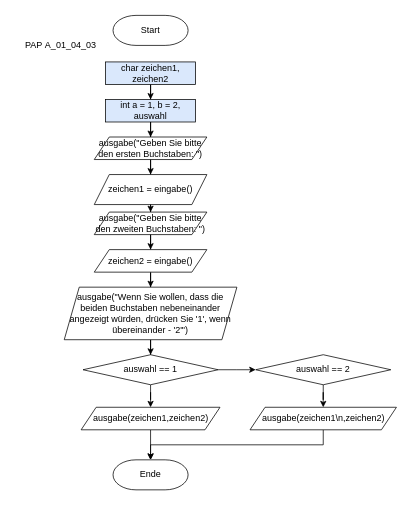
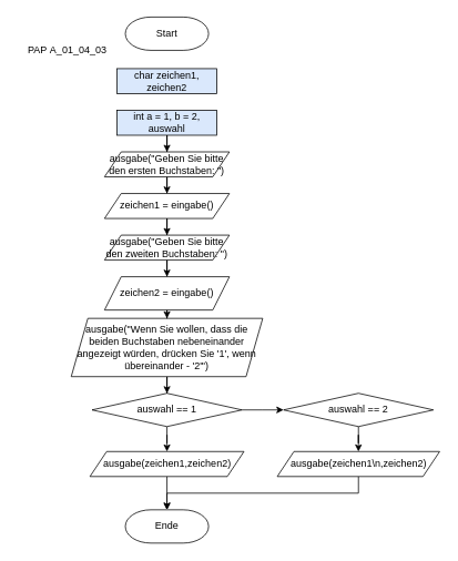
  <mxCell id="0" />
  <mxCell id="1" parent="0" />
  <mxCell id="2" value="PAP&amp;nbsp;A_01_04_03" style="text;html=1;align=center;verticalAlign=middle;resizable=0;points=[];autosize=1;strokeColor=none;fillColor=none;" parent="1" vertex="1"><mxGeometry x="20" y="45" width="120" height="30" as="geometry" /></mxCell>
  <mxCell id="3" value="Start" style="strokeWidth=1;html=1;shape=mxgraph.flowchart.terminator;whiteSpace=wrap;" parent="1" vertex="1"><mxGeometry x="150" y="20" width="100" height="40" as="geometry" /></mxCell>
  <mxCell id="4" value="Ende" style="strokeWidth=1;html=1;shape=mxgraph.flowchart.terminator;whiteSpace=wrap;" parent="1" vertex="1"><mxGeometry x="150" y="612" width="100" height="40" as="geometry" /></mxCell>
- <mxCell id="5" style="edgeStyle=orthogonalEdgeStyle;rounded=0;orthogonalLoop=1;jettySize=auto;html=1;entryX=0.5;entryY=0;entryDx=0;entryDy=0;" parent="1" source="6" target="8" edge="1"><mxGeometry relative="1" as="geometry" /></mxCell>
  <mxCell id="6" value="char zeichen1, zeichen2" style="rounded=0;whiteSpace=wrap;html=1;fillColor=#dae8fc;" parent="1" vertex="1"><mxGeometry x="140" y="82" width="120" height="30" as="geometry" /></mxCell>
  <mxCell id="7" style="edgeStyle=orthogonalEdgeStyle;rounded=0;orthogonalLoop=1;jettySize=auto;html=1;" parent="1" source="8" target="10" edge="1"><mxGeometry relative="1" as="geometry" /></mxCell>
  <mxCell id="8" value="int a = 1, b = 2, auswahl" style="rounded=0;whiteSpace=wrap;html=1;fillColor=#dae8fc;" parent="1" vertex="1"><mxGeometry x="140" y="132" width="120" height="30" as="geometry" /></mxCell>
  <mxCell id="9" style="edgeStyle=orthogonalEdgeStyle;rounded=0;orthogonalLoop=1;jettySize=auto;html=1;" parent="1" source="10" target="12" edge="1"><mxGeometry relative="1" as="geometry" /></mxCell>
  <mxCell id="10" value="ausgabe(&quot;Geben Sie bitte den ersten Buchstaben: &quot;)" style="shape=parallelogram;perimeter=parallelogramPerimeter;whiteSpace=wrap;html=1;fixedSize=1;" parent="1" vertex="1"><mxGeometry x="125" y="182" width="150" height="30" as="geometry" /></mxCell>
  <mxCell id="11" style="edgeStyle=orthogonalEdgeStyle;rounded=0;orthogonalLoop=1;jettySize=auto;html=1;" parent="1" source="12" target="14" edge="1"><mxGeometry relative="1" as="geometry" /></mxCell>
- <mxCell id="12" value="zeichen1 = eingabe()" style="shape=parallelogram;perimeter=parallelogramPerimeter;whiteSpace=wrap;html=1;fixedSize=1;" parent="1" vertex="1"><mxGeometry x="125" y="232" width="150" height="40" as="geometry" /></mxCell>
+ <mxCell id="12" value="zeichen1 = eingabe()" style="shape=parallelogram;perimeter=parallelogramPerimeter;whiteSpace=wrap;html=1;fixedSize=1;" parent="1" vertex="1"><mxGeometry x="125" y="232" width="150" height="30" as="geometry" /></mxCell>
  <mxCell id="13" style="edgeStyle=orthogonalEdgeStyle;rounded=0;orthogonalLoop=1;jettySize=auto;html=1;" parent="1" source="14" target="16" edge="1"><mxGeometry relative="1" as="geometry" /></mxCell>
  <mxCell id="14" value="ausgabe(&quot;Geben Sie bitte den zweiten Buchstaben: &quot;)" style="shape=parallelogram;perimeter=parallelogramPerimeter;whiteSpace=wrap;html=1;fixedSize=1;" parent="1" vertex="1"><mxGeometry x="125" y="282" width="150" height="30" as="geometry" /></mxCell>
  <mxCell id="15" style="edgeStyle=orthogonalEdgeStyle;rounded=0;orthogonalLoop=1;jettySize=auto;html=1;" parent="1" source="16" target="21" edge="1"><mxGeometry relative="1" as="geometry" /></mxCell>
- <mxCell id="16" value="zeichen2 = eingabe()" style="shape=parallelogram;perimeter=parallelogramPerimeter;whiteSpace=wrap;html=1;fixedSize=1;" parent="1" vertex="1"><mxGeometry x="125" y="332" width="150" height="30" as="geometry" /></mxCell>
+ <mxCell id="16" value="zeichen2 = eingabe()" style="shape=parallelogram;perimeter=parallelogramPerimeter;whiteSpace=wrap;html=1;fixedSize=1;" parent="1" vertex="1"><mxGeometry x="125" y="332" width="150" height="40" as="geometry" /></mxCell>
  <mxCell id="17" style="edgeStyle=orthogonalEdgeStyle;rounded=0;orthogonalLoop=1;jettySize=auto;html=1;" parent="1" source="19" edge="1"><mxGeometry relative="1" as="geometry"><mxPoint x="340" y="492" as="targetPoint" /></mxGeometry></mxCell>
  <mxCell id="18" style="edgeStyle=orthogonalEdgeStyle;rounded=0;orthogonalLoop=1;jettySize=auto;html=1;" parent="1" source="19" target="25" edge="1"><mxGeometry relative="1" as="geometry"><mxPoint x="200" y="542" as="targetPoint" /></mxGeometry></mxCell>
  <mxCell id="19" value="auswahl == 1" style="strokeWidth=1;html=1;shape=mxgraph.flowchart.decision;whiteSpace=wrap;" parent="1" vertex="1"><mxGeometry x="110" y="472" width="180" height="40" as="geometry" /></mxCell>
  <mxCell id="20" style="edgeStyle=orthogonalEdgeStyle;rounded=0;orthogonalLoop=1;jettySize=auto;html=1;" parent="1" source="21" target="19" edge="1"><mxGeometry relative="1" as="geometry" /></mxCell>
  <mxCell id="21" value="ausgabe(&quot;Wenn Sie wollen, dass die beiden Buchstaben nebeneinander angezeigt würden, drücken Sie '1', wenn übereinander - '2'&quot;)" style="shape=parallelogram;perimeter=parallelogramPerimeter;whiteSpace=wrap;html=1;fixedSize=1;" parent="1" vertex="1"><mxGeometry x="85" y="382" width="230" height="70" as="geometry" /></mxCell>
  <mxCell id="22" style="edgeStyle=orthogonalEdgeStyle;rounded=0;orthogonalLoop=1;jettySize=auto;html=1;" parent="1" source="23" target="27" edge="1"><mxGeometry relative="1" as="geometry" /></mxCell>
  <mxCell id="23" value="auswahl == 2" style="strokeWidth=1;html=1;shape=mxgraph.flowchart.decision;whiteSpace=wrap;" parent="1" vertex="1"><mxGeometry x="340" y="472" width="180" height="40" as="geometry" /></mxCell>
  <mxCell id="24" style="edgeStyle=orthogonalEdgeStyle;rounded=0;orthogonalLoop=1;jettySize=auto;html=1;" parent="1" source="25" target="4" edge="1"><mxGeometry relative="1" as="geometry" /></mxCell>
  <mxCell id="25" value="ausgabe(zeichen1,zeichen2)" style="shape=parallelogram;perimeter=parallelogramPerimeter;whiteSpace=wrap;html=1;fixedSize=1;" parent="1" vertex="1"><mxGeometry x="107.5" y="542" width="185" height="30" as="geometry" /></mxCell>
  <mxCell id="26" style="edgeStyle=orthogonalEdgeStyle;rounded=0;orthogonalLoop=1;jettySize=auto;html=1;" parent="1" source="27" target="4" edge="1"><mxGeometry relative="1" as="geometry"><Array as="points"><mxPoint x="430" y="592" /><mxPoint x="200" y="592" /></Array></mxGeometry></mxCell>
  <mxCell id="27" value="ausgabe(zeichen1\n,zeichen2)" style="shape=parallelogram;perimeter=parallelogramPerimeter;whiteSpace=wrap;html=1;fixedSize=1;" parent="1" vertex="1"><mxGeometry x="332.5" y="542" width="195" height="30" as="geometry" /></mxCell>
